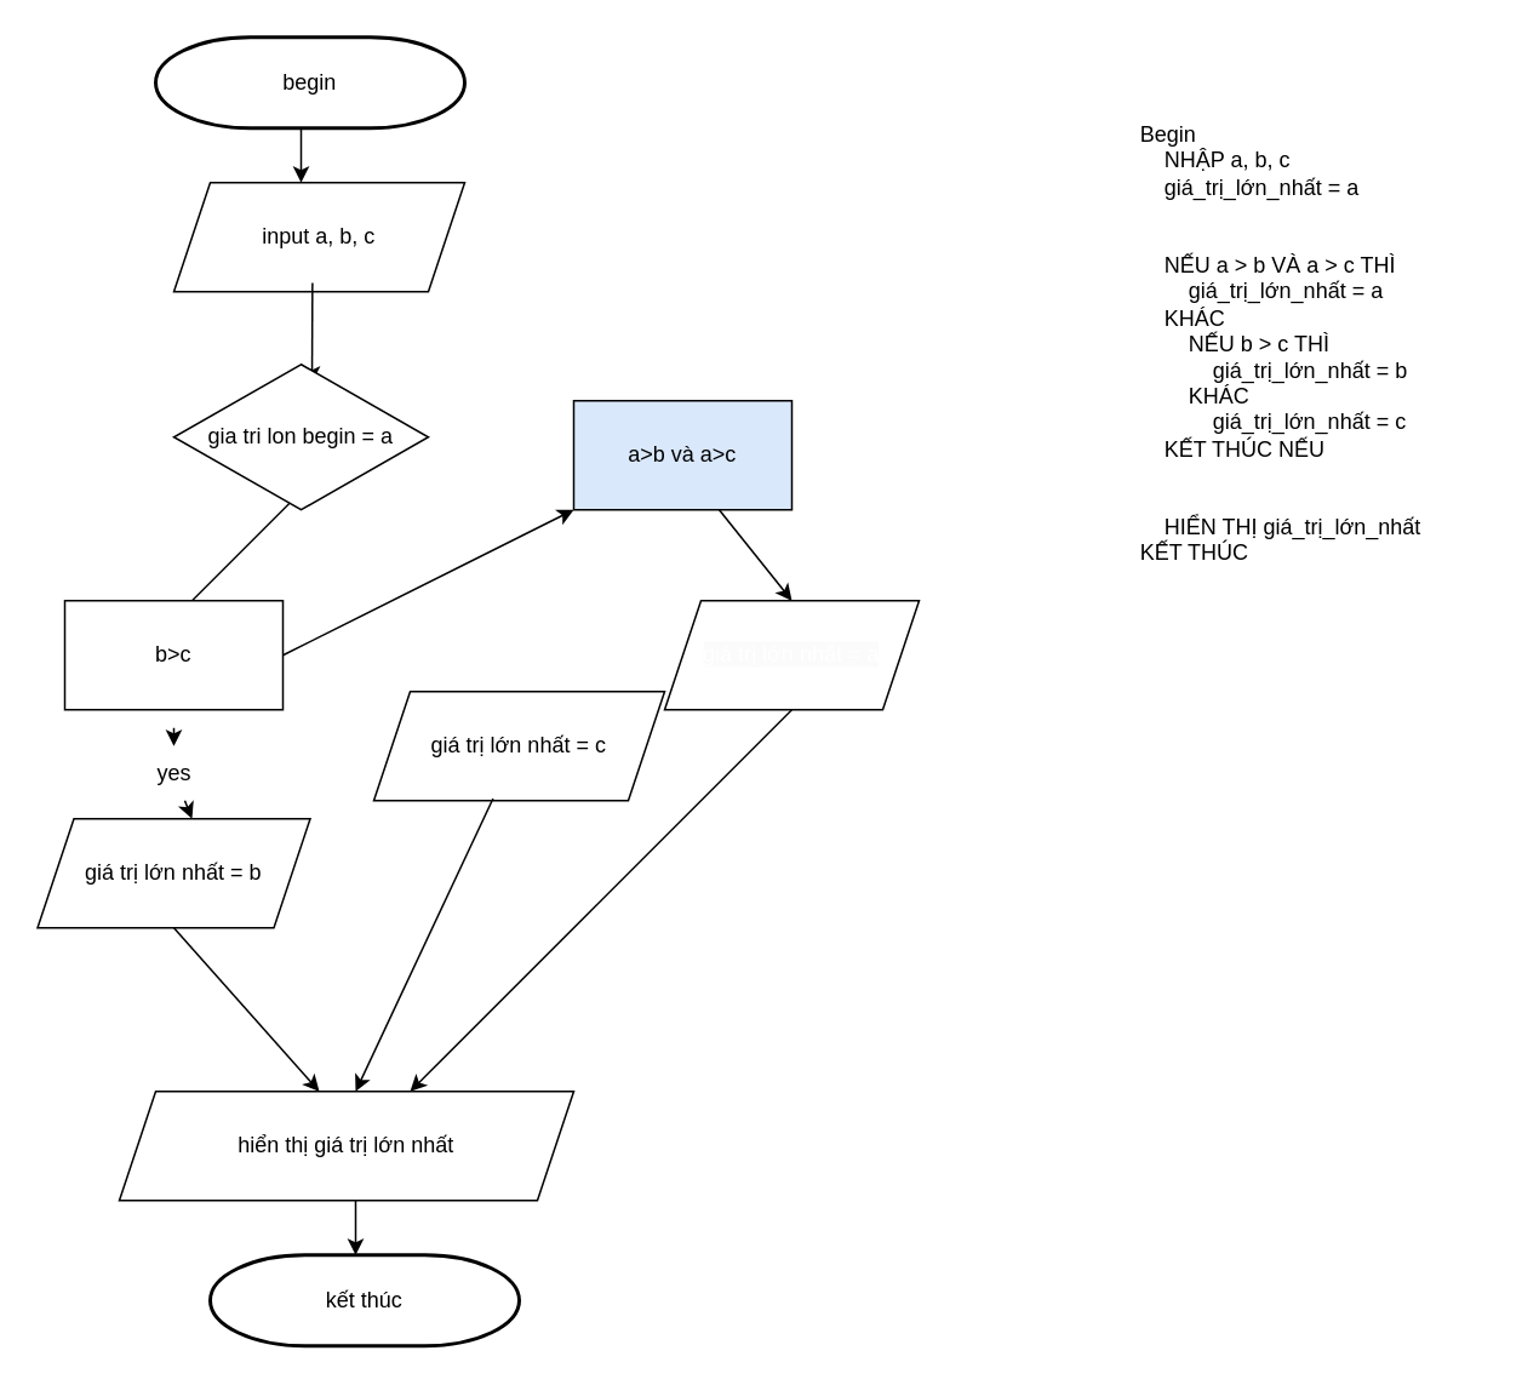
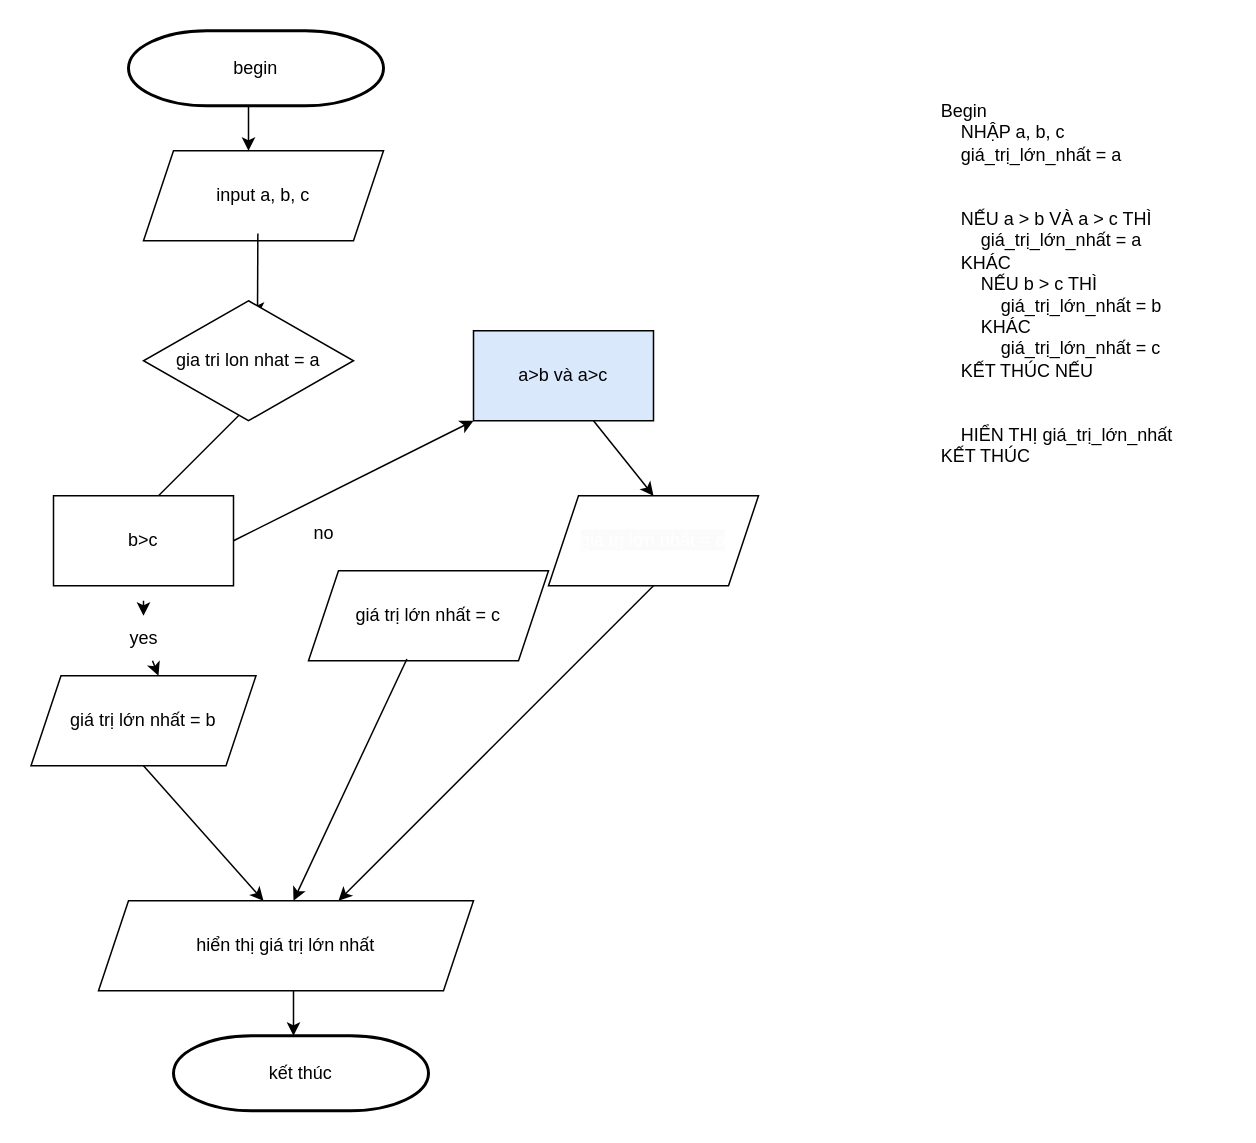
  <mxCell id="0" />
  <mxCell id="1" parent="0" />
  <mxCell id="2" value="Begin&#10;    NHẬP a, b, c&#10;    giá_trị_lớn_nhất = a&#10;&#10;&#10;    NẾU a &gt; b VÀ a &gt; c THÌ&#10;        giá_trị_lớn_nhất = a&#10;    KHÁC&#10;        NẾU b &gt; c THÌ&#10;            giá_trị_lớn_nhất = b&#10;        KHÁC&#10;            giá_trị_lớn_nhất = c&#10;    KẾT THÚC NẾU&#10;&#10;&#10;    HIỂN THỊ giá_trị_lớn_nhất&#10;KẾT THÚC" style="text;whiteSpace=wrap;" vertex="1" parent="1"><mxGeometry x="625" y="60" width="190" height="270" as="geometry" /></mxCell>
  <mxCell id="3" value="begin" style="strokeWidth=2;html=1;shape=mxgraph.flowchart.terminator;whiteSpace=wrap;" vertex="1" parent="1"><mxGeometry x="85" y="20" width="170" height="50" as="geometry" /></mxCell>
  <mxCell id="4" value="" style="endArrow=classic;html=1;rounded=0;" edge="1" parent="1"><mxGeometry width="50" height="50" relative="1" as="geometry"><mxPoint x="165" y="70" as="sourcePoint" /><mxPoint x="165" y="100" as="targetPoint" /></mxGeometry></mxCell>
  <mxCell id="5" value="input a, b, c" style="shape=parallelogram;perimeter=parallelogramPerimeter;whiteSpace=wrap;html=1;fixedSize=1;" vertex="1" parent="1"><mxGeometry x="95" y="100" width="160" height="60" as="geometry" /></mxCell>
  <mxCell id="6" value="" style="endArrow=classic;html=1;rounded=0;exitX=0.453;exitY=1.007;exitDx=0;exitDy=0;exitPerimeter=0;" edge="1" parent="1"><mxGeometry width="50" height="50" relative="1" as="geometry"><mxPoint x="171.24" y="155.21" as="sourcePoint" /><mxPoint x="171" y="210" as="targetPoint" /></mxGeometry></mxCell>
  <mxCell id="7" value="" style="endArrow=classic;html=1;rounded=0;exitX=0.5;exitY=1;exitDx=0;exitDy=0;" edge="1" parent="1"><mxGeometry width="50" height="50" relative="1" as="geometry"><mxPoint x="165" y="270" as="sourcePoint" /><mxPoint x="95" y="340" as="targetPoint" /></mxGeometry></mxCell>
- <mxCell id="8" value="gia tri lon begin = a" style="rhombus;whiteSpace=wrap;html=1;" vertex="1" parent="1"><mxGeometry x="95" y="200" width="140" height="80" as="geometry" /></mxCell>
+ <mxCell id="8" value="gia tri lon nhat = a" style="rhombus;whiteSpace=wrap;html=1;" vertex="1" parent="1"><mxGeometry x="95" y="200" width="140" height="80" as="geometry" /></mxCell>
  <mxCell id="9" value="b&amp;gt;c" style="rounded=0;whiteSpace=wrap;html=1;" vertex="1" parent="1"><mxGeometry x="35" y="330" width="120" height="60" as="geometry" /></mxCell>
  <mxCell id="10" value="a&amp;gt;b và a&amp;gt;c" style="rounded=0;whiteSpace=wrap;html=1;fillColor=#dae8fc;" vertex="1" parent="1"><mxGeometry x="315" y="220" width="120" height="60" as="geometry" /></mxCell>
  <mxCell id="11" value="" style="endArrow=classic;html=1;rounded=0;" edge="1" parent="1"><mxGeometry width="50" height="50" relative="1" as="geometry"><mxPoint x="395" y="280" as="sourcePoint" /><mxPoint x="435" y="330" as="targetPoint" /></mxGeometry></mxCell>
  <mxCell id="12" value="&lt;br&gt;&lt;span style=&quot;color: rgb(255, 255, 255); font-family: Helvetica; font-size: 12px; font-style: normal; font-variant-ligatures: normal; font-variant-caps: normal; font-weight: 400; letter-spacing: normal; orphans: 2; text-align: center; text-indent: 0px; text-transform: none; widows: 2; word-spacing: 0px; -webkit-text-stroke-width: 0px; white-space: normal; background-color: rgb(251, 251, 251); text-decoration-thickness: initial; text-decoration-style: initial; text-decoration-color: initial; float: none; display: inline !important;&quot;&gt;giá trị lớn nhất = a&lt;/span&gt;&lt;div&gt;&lt;br/&gt;&lt;/div&gt;" style="shape=parallelogram;perimeter=parallelogramPerimeter;whiteSpace=wrap;html=1;fixedSize=1;" vertex="1" parent="1"><mxGeometry x="365" y="330" width="140" height="60" as="geometry" /></mxCell>
  <mxCell id="13" value="" style="endArrow=classic;html=1;rounded=0;" edge="1" parent="1" source="18"><mxGeometry width="50" height="50" relative="1" as="geometry"><mxPoint x="95" y="400" as="sourcePoint" /><mxPoint x="105" y="450" as="targetPoint" /></mxGeometry></mxCell>
  <mxCell id="14" value="giá trị lớn nhất = b" style="shape=parallelogram;perimeter=parallelogramPerimeter;whiteSpace=wrap;html=1;fixedSize=1;" vertex="1" parent="1"><mxGeometry x="20" y="450" width="150" height="60" as="geometry" /></mxCell>
  <mxCell id="15" value="" style="endArrow=classic;html=1;rounded=0;exitX=1;exitY=0.5;exitDx=0;exitDy=0;" edge="1" parent="1" source="9" target="10"><mxGeometry width="50" height="50" relative="1" as="geometry"><mxPoint x="215" y="430" as="sourcePoint" /><mxPoint x="295" y="440" as="targetPoint" /></mxGeometry></mxCell>
  <mxCell id="16" value="giá trị lớn nhất = c" style="shape=parallelogram;perimeter=parallelogramPerimeter;whiteSpace=wrap;html=1;fixedSize=1;" vertex="1" parent="1"><mxGeometry x="205" y="380" width="160" height="60" as="geometry" /></mxCell>
  <mxCell id="17" value="" style="endArrow=classic;html=1;rounded=0;" edge="1" parent="1" target="18"><mxGeometry width="50" height="50" relative="1" as="geometry"><mxPoint x="95" y="400" as="sourcePoint" /><mxPoint x="105" y="450" as="targetPoint" /></mxGeometry></mxCell>
  <mxCell id="18" value="yes" style="text;html=1;align=center;verticalAlign=middle;resizable=0;points=[];autosize=1;strokeColor=none;fillColor=none;" vertex="1" parent="1"><mxGeometry x="75" y="410" width="40" height="30" as="geometry" /></mxCell>
+ <mxCell id="19" value="no" style="text;html=1;align=center;verticalAlign=middle;resizable=0;points=[];autosize=1;strokeColor=none;fillColor=none;" vertex="1" parent="1"><mxGeometry x="195" y="340" width="40" height="30" as="geometry" /></mxCell>
  <mxCell id="20" value="" style="endArrow=classic;html=1;rounded=0;exitX=0.5;exitY=1;exitDx=0;exitDy=0;" edge="1" parent="1" source="14"><mxGeometry width="50" height="50" relative="1" as="geometry"><mxPoint x="175" y="530" as="sourcePoint" /><mxPoint x="175" y="600" as="targetPoint" /></mxGeometry></mxCell>
  <mxCell id="21" value="" style="endArrow=classic;html=1;rounded=0;exitX=0.5;exitY=1;exitDx=0;exitDy=0;" edge="1" parent="1" source="12"><mxGeometry width="50" height="50" relative="1" as="geometry"><mxPoint x="415" y="400" as="sourcePoint" /><mxPoint x="225" y="600" as="targetPoint" /></mxGeometry></mxCell>
  <mxCell id="22" value="" style="endArrow=classic;html=1;rounded=0;exitX=0.41;exitY=0.98;exitDx=0;exitDy=0;exitPerimeter=0;" edge="1" parent="1" source="16"><mxGeometry width="50" height="50" relative="1" as="geometry"><mxPoint x="265" y="450" as="sourcePoint" /><mxPoint x="195" y="600" as="targetPoint" /></mxGeometry></mxCell>
  <mxCell id="23" value="hiển thị giá trị lớn nhất" style="shape=parallelogram;perimeter=parallelogramPerimeter;whiteSpace=wrap;html=1;fixedSize=1;" vertex="1" parent="1"><mxGeometry x="65" y="600" width="250" height="60" as="geometry" /></mxCell>
  <mxCell id="24" value="" style="endArrow=classic;html=1;rounded=0;" edge="1" parent="1"><mxGeometry width="50" height="50" relative="1" as="geometry"><mxPoint x="195" y="660" as="sourcePoint" /><mxPoint x="195" y="690" as="targetPoint" /></mxGeometry></mxCell>
  <mxCell id="25" value="kết thúc" style="strokeWidth=2;html=1;shape=mxgraph.flowchart.terminator;whiteSpace=wrap;" vertex="1" parent="1"><mxGeometry x="115" y="690" width="170" height="50" as="geometry" /></mxCell>
